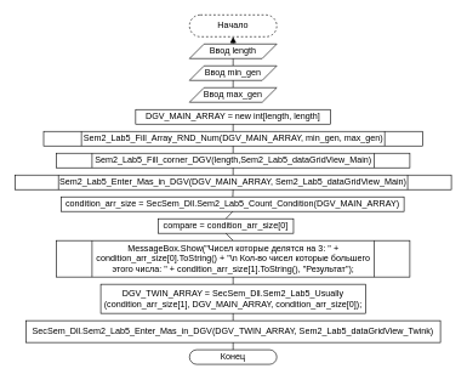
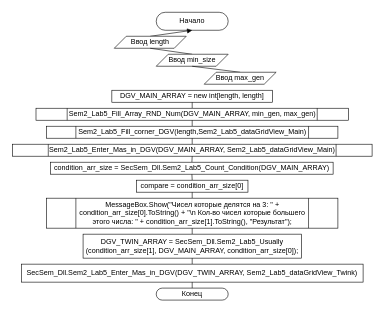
  <mxCell id="0" />
  <mxCell id="1" parent="0" />
- <mxCell id="2" value="Начало" style="rounded=1;whiteSpace=wrap;html=1;arcSize=50;dashed=1;" vertex="1" parent="1"><mxGeometry x="260" y="20" width="120" height="30" as="geometry" /></mxCell>
+ <mxCell id="2" value="Начало" style="rounded=1;whiteSpace=wrap;html=1;arcSize=50;" vertex="1" parent="1"><mxGeometry x="260" y="20" width="120" height="30" as="geometry" /></mxCell>
  <mxCell id="3" value="" style="endArrow=block;html=1;rounded=0;entryX=0.5;entryY=1;entryDx=0;entryDy=0;exitX=0.5;exitY=0;exitDx=0;exitDy=0;" edge="1" parent="1" source="4" target="2"><mxGeometry width="50" height="50" relative="1" as="geometry"><mxPoint x="320" y="60" as="sourcePoint" /><mxPoint x="326" y="80" as="targetPoint" /></mxGeometry></mxCell>
- <mxCell id="4" value="Ввод&amp;nbsp;length" style="shape=parallelogram;perimeter=parallelogramPerimeter;whiteSpace=wrap;html=1;fixedSize=1;" vertex="1" parent="1"><mxGeometry x="260" y="60" width="120" height="20" as="geometry" /></mxCell>
+ <mxCell id="4" value="Ввод&amp;nbsp;length" style="shape=parallelogram;perimeter=parallelogramPerimeter;whiteSpace=wrap;html=1;fixedSize=1;" vertex="1" parent="1"><mxGeometry x="190" y="60" width="120" height="20" as="geometry" /></mxCell>
  <mxCell id="5" value="" style="endArrow=none;html=1;rounded=0;entryX=0.5;entryY=0;entryDx=0;entryDy=0;exitX=0.5;exitY=1;exitDx=0;exitDy=0;" edge="1" parent="1" source="4" target="6"><mxGeometry width="50" height="50" relative="1" as="geometry"><mxPoint x="336" y="100" as="sourcePoint" /><mxPoint x="316" y="100" as="targetPoint" /></mxGeometry></mxCell>
- <mxCell id="6" value="Ввод&amp;nbsp;min_gen" style="shape=parallelogram;perimeter=parallelogramPerimeter;whiteSpace=wrap;html=1;fixedSize=1;" vertex="1" parent="1"><mxGeometry x="260" y="90" width="120" height="20" as="geometry" /></mxCell>
+ <mxCell id="6" value="Ввод&amp;nbsp;min_size" style="shape=parallelogram;perimeter=parallelogramPerimeter;whiteSpace=wrap;html=1;fixedSize=1;" vertex="1" parent="1"><mxGeometry x="260" y="90" width="120" height="20" as="geometry" /></mxCell>
  <mxCell id="7" value="" style="endArrow=none;html=1;rounded=0;entryX=0.5;entryY=1;entryDx=0;entryDy=0;exitX=0.5;exitY=0;exitDx=0;exitDy=0;" edge="1" parent="1" source="8" target="6"><mxGeometry width="50" height="50" relative="1" as="geometry"><mxPoint x="320" y="120" as="sourcePoint" /><mxPoint x="316" y="100" as="targetPoint" /></mxGeometry></mxCell>
- <mxCell id="8" value="Ввод max_gen" style="shape=parallelogram;perimeter=parallelogramPerimeter;whiteSpace=wrap;html=1;fixedSize=1;" vertex="1" parent="1"><mxGeometry x="260" y="120" width="120" height="20" as="geometry" /></mxCell>
+ <mxCell id="8" value="Ввод max_gen" style="shape=parallelogram;perimeter=parallelogramPerimeter;whiteSpace=wrap;html=1;fixedSize=1;" vertex="1" parent="1"><mxGeometry x="340" y="120" width="120" height="20" as="geometry" /></mxCell>
  <mxCell id="9" value="DGV_MAIN_ARRAY = new int[length, length]" style="rounded=0;whiteSpace=wrap;html=1;" vertex="1" parent="1"><mxGeometry x="186" y="150" width="268" height="20" as="geometry" /></mxCell>
  <mxCell id="10" value="" style="endArrow=none;html=1;rounded=0;exitX=0.5;exitY=1;exitDx=0;exitDy=0;entryX=0.5;entryY=0;entryDx=0;entryDy=0;" edge="1" parent="1" source="9" target="11"><mxGeometry width="50" height="50" relative="1" as="geometry"><mxPoint x="246" y="220" as="sourcePoint" /><mxPoint x="296" y="170" as="targetPoint" /></mxGeometry></mxCell>
  <mxCell id="11" value="Sem2_Lab5_Fill_Array_RND_Num(DGV_MAIN_ARRAY, min_gen, max_gen)" style="shape=process;whiteSpace=wrap;html=1;backgroundOutline=1;" vertex="1" parent="1"><mxGeometry x="59.5" y="180" width="521" height="20" as="geometry" /></mxCell>
  <mxCell id="12" value="" style="endArrow=none;html=1;rounded=0;exitX=0.5;exitY=1;exitDx=0;exitDy=0;entryX=0.5;entryY=0;entryDx=0;entryDy=0;" edge="1" parent="1" source="11" target="13"><mxGeometry width="50" height="50" relative="1" as="geometry"><mxPoint x="176" y="270" as="sourcePoint" /><mxPoint x="306" y="320" as="targetPoint" /></mxGeometry></mxCell>
  <mxCell id="13" value="Sem2_Lab5_Fill_corner_DGV(length,Sem2_Lab5_dataGridView_Main)" style="shape=process;whiteSpace=wrap;html=1;backgroundOutline=1;" vertex="1" parent="1"><mxGeometry x="77" y="210" width="486" height="20" as="geometry" /></mxCell>
  <mxCell id="14" value="" style="endArrow=none;html=1;rounded=0;exitX=0.5;exitY=1;exitDx=0;exitDy=0;entryX=0.5;entryY=0;entryDx=0;entryDy=0;" edge="1" parent="1" source="13" target="15"><mxGeometry width="50" height="50" relative="1" as="geometry"><mxPoint x="176" y="270" as="sourcePoint" /><mxPoint x="226" y="220" as="targetPoint" /></mxGeometry></mxCell>
  <mxCell id="15" value="Sem2_Lab5_Enter_Mas_in_DGV(DGV_MAIN_ARRAY, Sem2_Lab5_dataGridView_Main)" style="shape=process;whiteSpace=wrap;html=1;backgroundOutline=1;" vertex="1" parent="1"><mxGeometry x="20" y="240" width="600" height="20" as="geometry" /></mxCell>
  <mxCell id="16" value="" style="endArrow=none;html=1;rounded=0;entryX=0.5;entryY=0;entryDx=0;entryDy=0;exitX=0.5;exitY=1;exitDx=0;exitDy=0;" edge="1" target="17" parent="1" source="15"><mxGeometry width="50" height="50" relative="1" as="geometry"><mxPoint x="265" y="460" as="sourcePoint" /><mxPoint x="265" y="480" as="targetPoint" /></mxGeometry></mxCell>
  <mxCell id="17" value="condition_arr_size = SecSem_Dll.Sem2_Lab5_Count_Condition(DGV_MAIN_ARRAY)" style="rounded=0;whiteSpace=wrap;html=1;" vertex="1" parent="1"><mxGeometry x="84" y="270" width="471" height="20" as="geometry" /></mxCell>
  <mxCell id="18" value="" style="endArrow=none;html=1;rounded=0;entryX=0.5;entryY=0;entryDx=0;entryDy=0;exitX=0.5;exitY=1;exitDx=0;exitDy=0;" edge="1" target="19" parent="1" source="17"><mxGeometry width="50" height="50" relative="1" as="geometry"><mxPoint x="66" y="520" as="sourcePoint" /><mxPoint x="-18" y="520" as="targetPoint" /></mxGeometry></mxCell>
- <mxCell id="19" value="compare = condition_arr_size[0]" style="rounded=0;whiteSpace=wrap;html=1;" vertex="1" parent="1"><mxGeometry x="217" y="300" width="186" height="20" as="geometry" /></mxCell>
+ <mxCell id="19" value="compare = condition_arr_size[0]" style="rounded=0;whiteSpace=wrap;html=1;" vertex="1" parent="1"><mxGeometry x="227" y="300" width="186" height="20" as="geometry" /></mxCell>
  <mxCell id="20" value="" style="endArrow=none;html=1;rounded=0;entryX=0.5;entryY=0;entryDx=0;entryDy=0;exitX=0.5;exitY=1;exitDx=0;exitDy=0;" edge="1" target="21" parent="1" source="19"><mxGeometry width="50" height="50" relative="1" as="geometry"><mxPoint x="76" y="440" as="sourcePoint" /><mxPoint x="106" y="360" as="targetPoint" /></mxGeometry></mxCell>
  <mxCell id="21" value="MessageBox.Show(&quot;Чисел которые делятся на 3: &quot; + condition_arr_size[0].ToString() + &quot;\n Кол-во чисел которые большего этого числа: &quot; + condition_arr_size[1].ToString(), &quot;Результат&quot;);" style="shape=process;whiteSpace=wrap;html=1;backgroundOutline=1;" vertex="1" parent="1"><mxGeometry x="77" y="330" width="486" height="50" as="geometry" /></mxCell>
  <mxCell id="22" value="" style="endArrow=none;html=1;rounded=0;entryX=0.5;entryY=0;entryDx=0;entryDy=0;exitX=0.5;exitY=1;exitDx=0;exitDy=0;" edge="1" target="23" parent="1" source="21"><mxGeometry width="50" height="50" relative="1" as="geometry"><mxPoint x="286" y="660" as="sourcePoint" /><mxPoint x="202" y="660" as="targetPoint" /></mxGeometry></mxCell>
  <mxCell id="23" value="DGV_TWIN_ARRAY = SecSem_Dll.Sem2_Lab5_Usually&lt;br&gt;(condition_arr_size[1], DGV_MAIN_ARRAY, condition_arr_size[0]);" style="rounded=0;whiteSpace=wrap;html=1;" vertex="1" parent="1"><mxGeometry x="138" y="390" width="364" height="40" as="geometry" /></mxCell>
  <mxCell id="24" value="" style="endArrow=none;html=1;rounded=0;entryX=0.5;entryY=1;entryDx=0;entryDy=0;exitX=0.5;exitY=0;exitDx=0;exitDy=0;" edge="1" target="23" parent="1" source="25"><mxGeometry width="50" height="50" relative="1" as="geometry"><mxPoint x="286" y="740" as="sourcePoint" /><mxPoint x="282" y="730" as="targetPoint" /></mxGeometry></mxCell>
  <mxCell id="25" value="SecSem_Dll.Sem2_Lab5_Enter_Mas_in_DGV(DGV_TWIN_ARRAY, Sem2_Lab5_dataGridView_Twink)" style="rounded=0;whiteSpace=wrap;html=1;" vertex="1" parent="1"><mxGeometry x="35" y="440" width="570" height="30" as="geometry" /></mxCell>
  <mxCell id="26" value="Конец" style="rounded=1;whiteSpace=wrap;html=1;arcSize=50;" vertex="1" parent="1"><mxGeometry x="260" y="480" width="120" height="20" as="geometry" /></mxCell>
  <mxCell id="27" value="" style="endArrow=none;html=1;rounded=0;entryX=0.5;entryY=0;entryDx=0;entryDy=0;exitX=0.5;exitY=1;exitDx=0;exitDy=0;" edge="1" target="26" parent="1" source="25"><mxGeometry width="50" height="50" relative="1" as="geometry"><mxPoint x="216" y="520" as="sourcePoint" /><mxPoint x="246" y="560" as="targetPoint" /></mxGeometry></mxCell>
